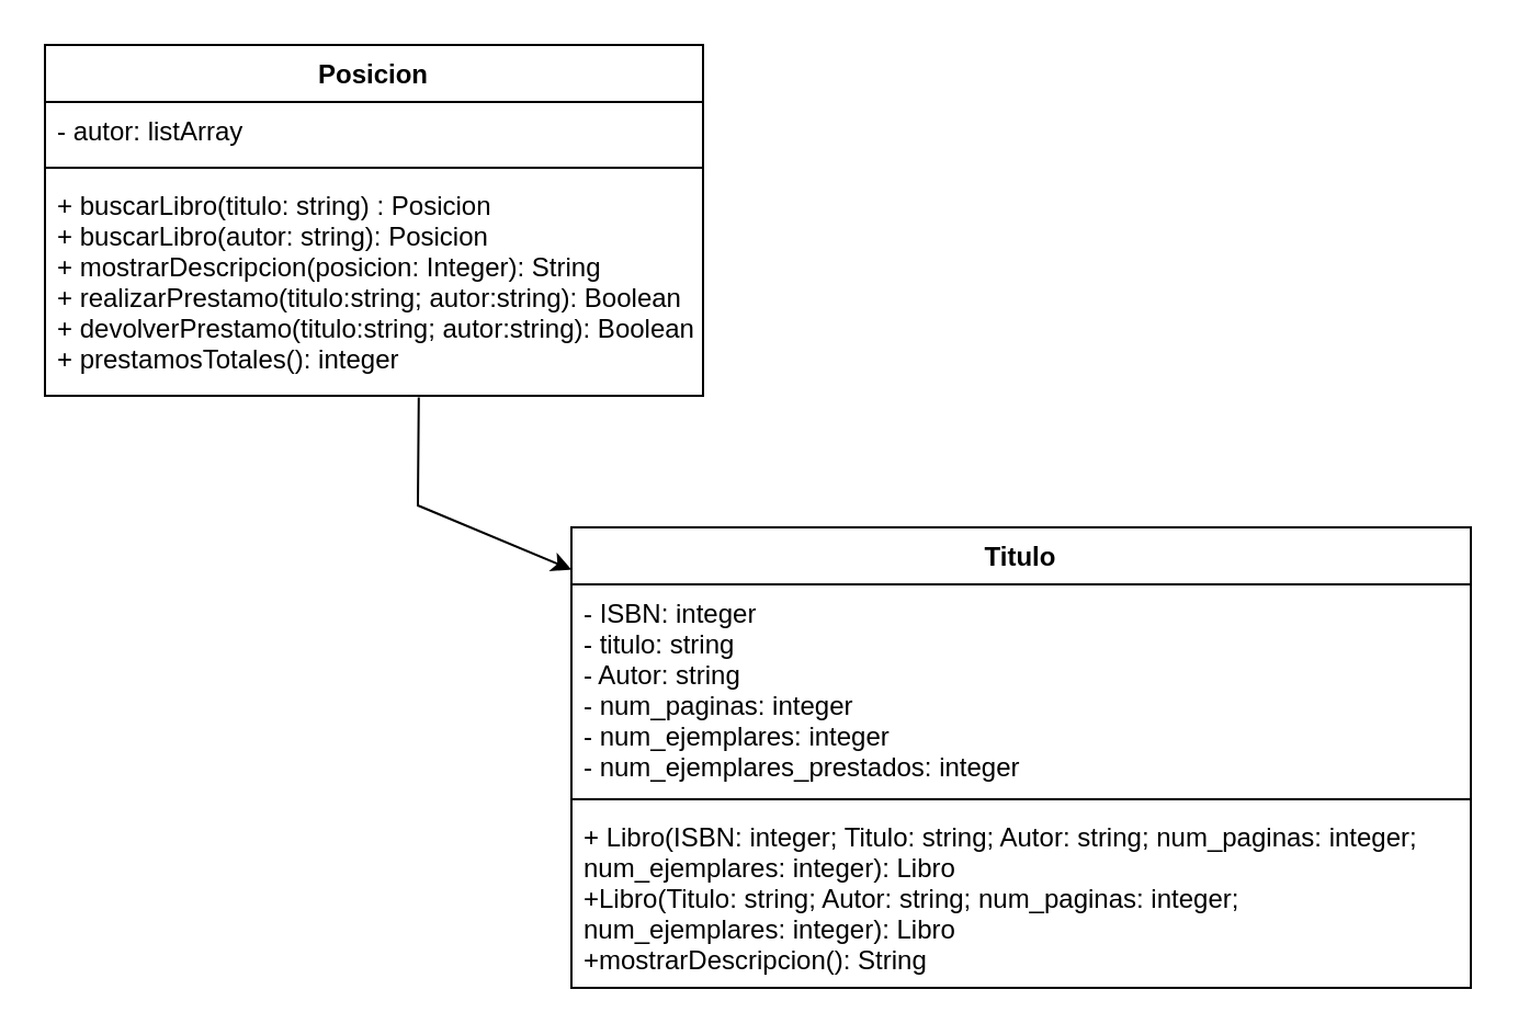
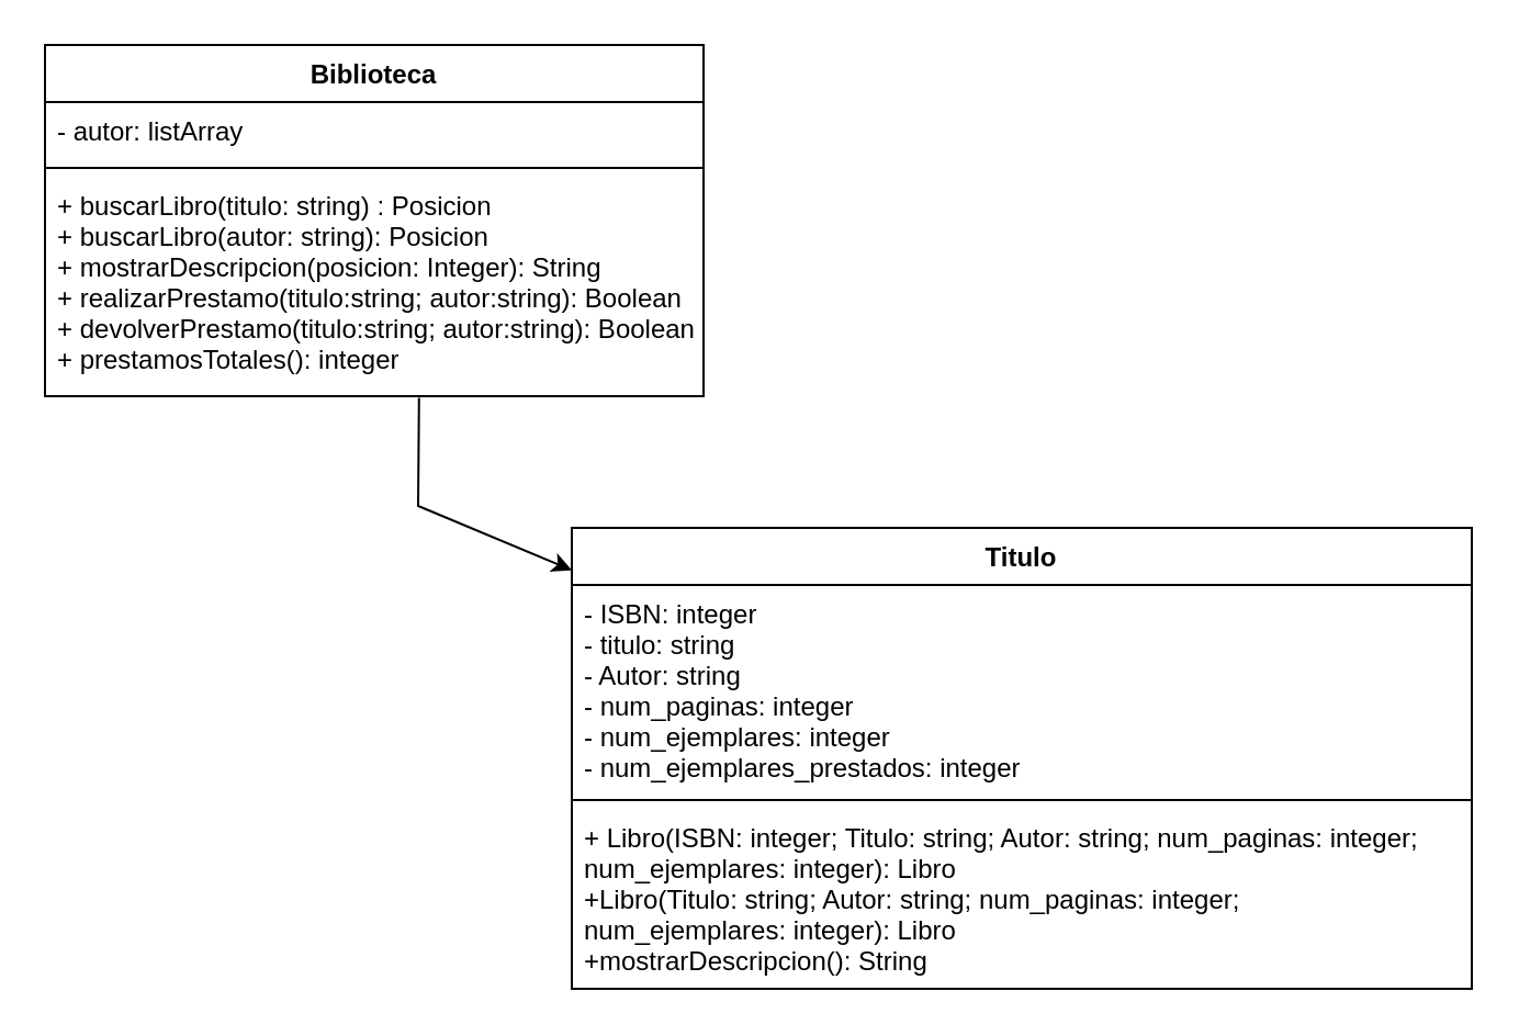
  <mxCell id="0" />
  <mxCell id="1" parent="0" />
  <mxCell id="2" value="Titulo" style="swimlane;fontStyle=1;align=center;verticalAlign=top;childLayout=stackLayout;horizontal=1;startSize=26;horizontalStack=0;resizeParent=1;resizeParentMax=0;resizeLast=0;collapsible=1;marginBottom=0;" vertex="1" parent="1"><mxGeometry x="260" y="240" width="410" height="210" as="geometry" /></mxCell>
  <mxCell id="3" value="- ISBN: integer&#10;- titulo: string&#10;- Autor: string&#10;- num_paginas: integer&#10;- num_ejemplares: integer&#10;- num_ejemplares_prestados: integer" style="text;strokeColor=none;fillColor=none;align=left;verticalAlign=top;spacingLeft=4;spacingRight=4;overflow=hidden;rotatable=0;points=[[0,0.5],[1,0.5]];portConstraint=eastwest;" vertex="1" parent="2"><mxGeometry y="26" width="410" height="94" as="geometry" /></mxCell>
  <mxCell id="4" value="" style="line;strokeWidth=1;fillColor=none;align=left;verticalAlign=middle;spacingTop=-1;spacingLeft=3;spacingRight=3;rotatable=0;labelPosition=right;points=[];portConstraint=eastwest;" vertex="1" parent="2"><mxGeometry y="120" width="410" height="8" as="geometry" /></mxCell>
  <mxCell id="5" value="+ Libro(ISBN: integer; Titulo: string; Autor: string; num_paginas: integer;&#10;num_ejemplares: integer): Libro&#10;+Libro(Titulo: string; Autor: string; num_paginas: integer;&#10;num_ejemplares: integer): Libro&#10;+mostrarDescripcion(): String" style="text;strokeColor=none;fillColor=none;align=left;verticalAlign=top;spacingLeft=4;spacingRight=4;overflow=hidden;rotatable=0;points=[[0,0.5],[1,0.5]];portConstraint=eastwest;" vertex="1" parent="2"><mxGeometry y="128" width="410" height="82" as="geometry" /></mxCell>
- <mxCell id="6" value="Posicion" style="swimlane;fontStyle=1;align=center;verticalAlign=top;childLayout=stackLayout;horizontal=1;startSize=26;horizontalStack=0;resizeParent=1;resizeParentMax=0;resizeLast=0;collapsible=1;marginBottom=0;" vertex="1" parent="1"><mxGeometry x="20" y="20" width="300" height="160" as="geometry" /></mxCell>
+ <mxCell id="6" value="Biblioteca" style="swimlane;fontStyle=1;align=center;verticalAlign=top;childLayout=stackLayout;horizontal=1;startSize=26;horizontalStack=0;resizeParent=1;resizeParentMax=0;resizeLast=0;collapsible=1;marginBottom=0;" vertex="1" parent="1"><mxGeometry x="20" y="20" width="300" height="160" as="geometry" /></mxCell>
  <mxCell id="7" value="- autor: listArray" style="text;strokeColor=none;fillColor=none;align=left;verticalAlign=top;spacingLeft=4;spacingRight=4;overflow=hidden;rotatable=0;points=[[0,0.5],[1,0.5]];portConstraint=eastwest;" vertex="1" parent="6"><mxGeometry y="26" width="300" height="26" as="geometry" /></mxCell>
  <mxCell id="8" value="" style="line;strokeWidth=1;fillColor=none;align=left;verticalAlign=middle;spacingTop=-1;spacingLeft=3;spacingRight=3;rotatable=0;labelPosition=right;points=[];portConstraint=eastwest;" vertex="1" parent="6"><mxGeometry y="52" width="300" height="8" as="geometry" /></mxCell>
  <mxCell id="9" value="+ buscarLibro(titulo: string) : Posicion&#10;+ buscarLibro(autor: string): Posicion&#10;+ mostrarDescripcion(posicion: Integer): String&#10;+ realizarPrestamo(titulo:string; autor:string): Boolean&#10;+ devolverPrestamo(titulo:string; autor:string): Boolean;&#10;+ prestamosTotales(): integer&#10;" style="text;strokeColor=none;fillColor=none;align=left;verticalAlign=top;spacingLeft=4;spacingRight=4;overflow=hidden;rotatable=0;points=[[0,0.5],[1,0.5]];portConstraint=eastwest;" vertex="1" parent="6"><mxGeometry y="60" width="300" height="100" as="geometry" /></mxCell>
  <mxCell id="10" value="" style="endArrow=classic;html=1;rounded=0;exitX=0.568;exitY=1.007;exitDx=0;exitDy=0;exitPerimeter=0;" edge="1" parent="1" source="9" target="2"><mxGeometry width="50" height="50" relative="1" as="geometry"><mxPoint x="340" y="260" as="sourcePoint" /><mxPoint x="290" y="250" as="targetPoint" /><Array as="points"><mxPoint x="190" y="230" /></Array></mxGeometry></mxCell>
